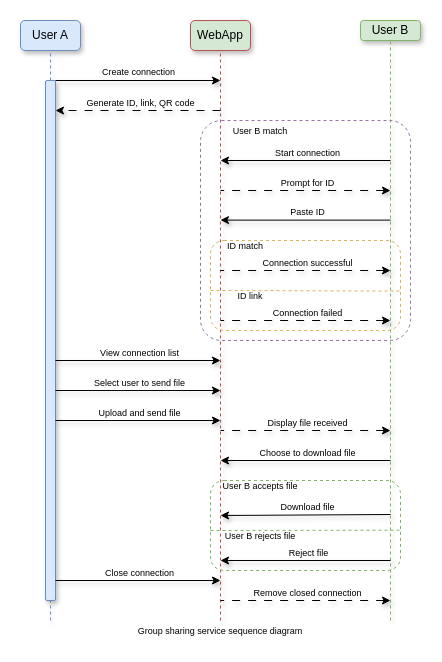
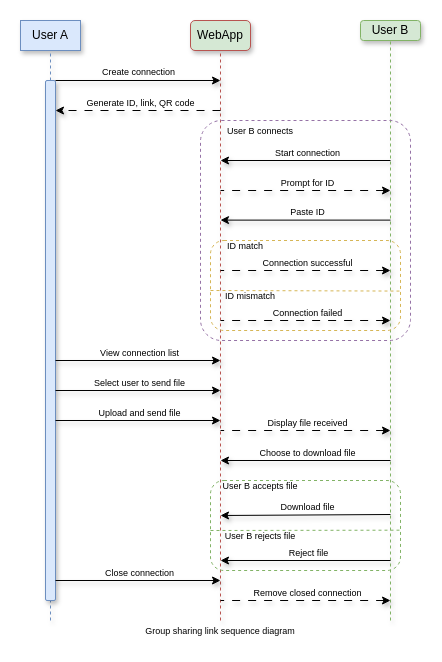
  <mxCell id="0" />
  <mxCell id="1" parent="0" />
- <mxCell id="2" value="User A" style="rounded=1;whiteSpace=wrap;html=1;fillColor=#dae8fc;strokeColor=#6c8ebf;shadow=1;" parent="1" vertex="1"><mxGeometry x="20" y="20" width="60" height="30" as="geometry" /></mxCell>
+ <mxCell id="2" value="User A" style="whiteSpace=wrap;html=1;fillColor=#dae8fc;strokeColor=#6c8ebf;shadow=1;rounded=0;" parent="1" vertex="1"><mxGeometry x="20" y="20" width="60" height="30" as="geometry" /></mxCell>
  <mxCell id="3" value="" style="endArrow=none;html=1;rounded=0;entryX=0.5;entryY=1;entryDx=0;entryDy=0;dashed=1;shadow=1;fillColor=#dae8fc;strokeColor=#6c8ebf;" parent="1" source="9" target="2" edge="1"><mxGeometry width="50" height="50" relative="1" as="geometry"><mxPoint x="50" y="620" as="sourcePoint" /><mxPoint x="50" y="370" as="targetPoint" /></mxGeometry></mxCell>
  <mxCell id="4" value="WebApp" style="rounded=1;whiteSpace=wrap;html=1;fillColor=#d5e8d4;strokeColor=#b85450;shadow=1;" parent="1" vertex="1"><mxGeometry x="190" y="20" width="60" height="30" as="geometry" /></mxCell>
  <mxCell id="5" value="" style="endArrow=none;html=1;rounded=0;entryX=0.5;entryY=1;entryDx=0;entryDy=0;dashed=1;shadow=1;fillColor=#f8cecc;strokeColor=#b85450;" parent="1" target="4" edge="1"><mxGeometry width="50" height="50" relative="1" as="geometry"><mxPoint x="220" y="620" as="sourcePoint" /><mxPoint x="220" y="370" as="targetPoint" /></mxGeometry></mxCell>
  <mxCell id="6" value="User B" style="rounded=1;whiteSpace=wrap;html=1;fillColor=#d5e8d4;strokeColor=#82b366;shadow=1;" parent="1" vertex="1"><mxGeometry x="360" y="20" width="60" height="20" as="geometry" /></mxCell>
  <mxCell id="7" value="" style="endArrow=none;html=1;rounded=0;entryX=0.5;entryY=1;entryDx=0;entryDy=0;dashed=1;shadow=1;fillColor=#d5e8d4;strokeColor=#82b366;" parent="1" target="6" edge="1"><mxGeometry width="50" height="50" relative="1" as="geometry"><mxPoint x="390" y="620" as="sourcePoint" /><mxPoint x="390" y="370" as="targetPoint" /></mxGeometry></mxCell>
  <mxCell id="8" value="" style="endArrow=none;html=1;rounded=0;entryX=0.5;entryY=1;entryDx=0;entryDy=0;dashed=1;fillColor=#dae8fc;strokeColor=#6c8ebf;shadow=1;" parent="1" target="9" edge="1"><mxGeometry width="50" height="50" relative="1" as="geometry"><mxPoint x="50" y="620" as="sourcePoint" /><mxPoint x="50" y="40" as="targetPoint" /></mxGeometry></mxCell>
  <mxCell id="9" value="" style="rounded=1;whiteSpace=wrap;html=1;arcSize=15;fillColor=#dae8fc;strokeColor=#6c8ebf;shadow=1;" parent="1" vertex="1"><mxGeometry x="45" y="80" width="10" height="520" as="geometry" /></mxCell>
  <mxCell id="10" value="" style="endArrow=classic;html=1;rounded=0;fontFamily=Helvetica;fontSize=12;fontColor=default;shadow=1;" parent="1" edge="1"><mxGeometry width="50" height="50" relative="1" as="geometry"><mxPoint x="55" y="80" as="sourcePoint" /><mxPoint x="220" y="80" as="targetPoint" /></mxGeometry></mxCell>
  <mxCell id="11" value="&lt;font style=&quot;font-size: 9px;&quot;&gt;Create connection&lt;/font&gt;" style="edgeLabel;html=1;align=center;verticalAlign=middle;resizable=0;points=[];rounded=1;strokeColor=default;fontFamily=Helvetica;fontSize=12;fontColor=default;fillColor=default;" parent="10" vertex="1" connectable="0"><mxGeometry x="-0.001" y="-2" relative="1" as="geometry"><mxPoint y="-12" as="offset" /></mxGeometry></mxCell>
  <mxCell id="12" value="" style="endArrow=classic;html=1;rounded=0;fontFamily=Helvetica;fontSize=12;fontColor=default;dashed=1;dashPattern=8 8;shadow=1;" parent="1" edge="1"><mxGeometry width="50" height="50" relative="1" as="geometry"><mxPoint x="220" y="110" as="sourcePoint" /><mxPoint x="55" y="110" as="targetPoint" /></mxGeometry></mxCell>
  <mxCell id="13" value="&lt;font style=&quot;font-size: 9px;&quot;&gt;Generate ID, link, QR code&lt;/font&gt;" style="edgeLabel;html=1;align=center;verticalAlign=middle;resizable=0;points=[];rounded=1;strokeColor=default;fontFamily=Helvetica;fontSize=12;fontColor=default;fillColor=default;" parent="12" vertex="1" connectable="0"><mxGeometry x="0.07" relative="1" as="geometry"><mxPoint x="7" y="-9" as="offset" /></mxGeometry></mxCell>
  <mxCell id="14" value="" style="rounded=1;whiteSpace=wrap;html=1;strokeColor=#9673a6;align=center;verticalAlign=middle;fontFamily=Helvetica;fontSize=12;fillColor=none;dashed=1;arcSize=10;" parent="1" vertex="1"><mxGeometry x="200" y="120" width="210" height="220" as="geometry" /></mxCell>
- <mxCell id="15" value="&lt;font style=&quot;font-size: 9px;&quot;&gt;User B match&lt;/font&gt;" style="text;html=1;align=center;verticalAlign=middle;whiteSpace=wrap;rounded=0;fontFamily=Helvetica;fontSize=12;fontColor=default;" parent="1" vertex="1"><mxGeometry x="220" y="120" width="80" height="20" as="geometry" /></mxCell>
+ <mxCell id="15" value="&lt;font style=&quot;font-size: 9px;&quot;&gt;User B connects&lt;/font&gt;" style="text;html=1;align=center;verticalAlign=middle;whiteSpace=wrap;rounded=0;fontFamily=Helvetica;fontSize=12;fontColor=default;" parent="1" vertex="1"><mxGeometry x="220" y="120" width="80" height="20" as="geometry" /></mxCell>
  <mxCell id="16" value="" style="endArrow=classic;html=1;rounded=0;fontFamily=Helvetica;fontSize=12;fontColor=default;shadow=1;" parent="1" edge="1"><mxGeometry width="50" height="50" relative="1" as="geometry"><mxPoint x="390" y="160" as="sourcePoint" /><mxPoint x="220" y="160" as="targetPoint" /></mxGeometry></mxCell>
  <mxCell id="17" value="&lt;font style=&quot;font-size: 9px;&quot;&gt;Start connection&lt;/font&gt;" style="edgeLabel;html=1;align=center;verticalAlign=middle;resizable=0;points=[];rounded=1;strokeColor=default;fontFamily=Helvetica;fontSize=12;fontColor=default;fillColor=default;" parent="16" vertex="1" connectable="0"><mxGeometry x="0.015" y="-1" relative="1" as="geometry"><mxPoint x="2" y="-8" as="offset" /></mxGeometry></mxCell>
  <mxCell id="18" value="" style="endArrow=none;html=1;rounded=0;fontFamily=Helvetica;fontSize=12;fontColor=default;exitX=0.905;exitY=0.2;exitDx=0;exitDy=0;exitPerimeter=0;shadow=1;startArrow=classic;startFill=1;endFill=0;dashed=1;dashPattern=8 8;" parent="1" edge="1"><mxGeometry width="50" height="50" relative="1" as="geometry"><mxPoint x="390" y="190" as="sourcePoint" /><mxPoint x="220" y="190" as="targetPoint" /></mxGeometry></mxCell>
  <mxCell id="19" value="&lt;font style=&quot;font-size: 9px;&quot;&gt;Prompt for ID&lt;/font&gt;" style="edgeLabel;html=1;align=center;verticalAlign=middle;resizable=0;points=[];rounded=1;strokeColor=default;fontFamily=Helvetica;fontSize=12;fontColor=default;fillColor=default;" parent="18" vertex="1" connectable="0"><mxGeometry x="0.015" y="-1" relative="1" as="geometry"><mxPoint x="2" y="-8" as="offset" /></mxGeometry></mxCell>
  <mxCell id="20" value="" style="endArrow=classic;html=1;rounded=0;fontFamily=Helvetica;fontSize=12;fontColor=default;exitX=0.905;exitY=0.2;exitDx=0;exitDy=0;exitPerimeter=0;shadow=1;" parent="1" edge="1"><mxGeometry width="50" height="50" relative="1" as="geometry"><mxPoint x="390" y="219.62" as="sourcePoint" /><mxPoint x="220" y="219.62" as="targetPoint" /></mxGeometry></mxCell>
  <mxCell id="21" value="&lt;font style=&quot;font-size: 9px;&quot;&gt;Paste ID&lt;/font&gt;" style="edgeLabel;html=1;align=center;verticalAlign=middle;resizable=0;points=[];rounded=1;strokeColor=default;fontFamily=Helvetica;fontSize=12;fontColor=default;fillColor=default;" parent="20" vertex="1" connectable="0"><mxGeometry x="0.015" y="-1" relative="1" as="geometry"><mxPoint x="2" y="-8" as="offset" /></mxGeometry></mxCell>
  <mxCell id="22" value="" style="rounded=1;whiteSpace=wrap;html=1;strokeColor=#d6b656;align=center;verticalAlign=middle;fontFamily=Helvetica;fontSize=12;fillColor=none;dashed=1;" parent="1" vertex="1"><mxGeometry x="210" y="240" width="190" height="90" as="geometry" /></mxCell>
  <mxCell id="23" value="&lt;font style=&quot;font-size: 9px;&quot;&gt;ID match&lt;/font&gt;" style="text;html=1;align=center;verticalAlign=middle;whiteSpace=wrap;rounded=0;fontFamily=Helvetica;fontSize=12;fontColor=default;" parent="1" vertex="1"><mxGeometry x="220" y="240" width="50" height="10" as="geometry" /></mxCell>
  <mxCell id="24" value="" style="endArrow=none;html=1;rounded=0;fontFamily=Helvetica;fontSize=12;fontColor=default;exitX=0.905;exitY=0.2;exitDx=0;exitDy=0;exitPerimeter=0;shadow=1;startArrow=classic;startFill=1;endFill=0;dashed=1;dashPattern=8 8;" parent="1" edge="1"><mxGeometry width="50" height="50" relative="1" as="geometry"><mxPoint x="390" y="270" as="sourcePoint" /><mxPoint x="220" y="270" as="targetPoint" /></mxGeometry></mxCell>
  <mxCell id="25" value="&lt;font style=&quot;font-size: 9px;&quot;&gt;Connection successful&lt;/font&gt;" style="edgeLabel;html=1;align=center;verticalAlign=middle;resizable=0;points=[];rounded=1;strokeColor=default;fontFamily=Helvetica;fontSize=12;fontColor=default;fillColor=default;" parent="24" vertex="1" connectable="0"><mxGeometry x="0.015" y="-1" relative="1" as="geometry"><mxPoint x="2" y="-8" as="offset" /></mxGeometry></mxCell>
  <mxCell id="26" value="" style="endArrow=none;html=1;rounded=0;fontFamily=Helvetica;fontSize=12;fontColor=default;entryX=1;entryY=0.562;entryDx=0;entryDy=0;entryPerimeter=0;dashed=1;fillColor=#fff2cc;strokeColor=#d6b656;" parent="1" target="22" edge="1"><mxGeometry width="50" height="50" relative="1" as="geometry"><mxPoint x="210" y="290" as="sourcePoint" /><mxPoint x="260" y="240" as="targetPoint" /></mxGeometry></mxCell>
- <mxCell id="27" value="&lt;font style=&quot;font-size: 9px;&quot;&gt;ID link&lt;/font&gt;" style="text;html=1;align=center;verticalAlign=middle;whiteSpace=wrap;rounded=0;fontFamily=Helvetica;fontSize=12;fontColor=default;" parent="1" vertex="1"><mxGeometry x="220" y="290" width="60" height="10" as="geometry" /></mxCell>
+ <mxCell id="27" value="&lt;font style=&quot;font-size: 9px;&quot;&gt;ID mismatch&lt;/font&gt;" style="text;html=1;align=center;verticalAlign=middle;whiteSpace=wrap;rounded=0;fontFamily=Helvetica;fontSize=12;fontColor=default;" parent="1" vertex="1"><mxGeometry x="220" y="290" width="60" height="10" as="geometry" /></mxCell>
  <mxCell id="28" value="" style="endArrow=none;html=1;rounded=0;fontFamily=Helvetica;fontSize=12;fontColor=default;exitX=0.905;exitY=0.2;exitDx=0;exitDy=0;exitPerimeter=0;shadow=1;startArrow=classic;startFill=1;endFill=0;dashed=1;dashPattern=8 8;" parent="1" edge="1"><mxGeometry width="50" height="50" relative="1" as="geometry"><mxPoint x="390" y="320" as="sourcePoint" /><mxPoint x="220" y="320" as="targetPoint" /></mxGeometry></mxCell>
  <mxCell id="29" value="&lt;font style=&quot;font-size: 9px;&quot;&gt;Connection failed&lt;/font&gt;" style="edgeLabel;html=1;align=center;verticalAlign=middle;resizable=0;points=[];rounded=1;strokeColor=default;fontFamily=Helvetica;fontSize=12;fontColor=default;fillColor=default;" parent="28" vertex="1" connectable="0"><mxGeometry x="0.015" y="-1" relative="1" as="geometry"><mxPoint x="2" y="-8" as="offset" /></mxGeometry></mxCell>
  <mxCell id="30" value="" style="endArrow=none;html=1;rounded=0;fontFamily=Helvetica;fontSize=12;fontColor=default;shadow=1;startArrow=classic;startFill=1;endFill=0;" parent="1" edge="1"><mxGeometry width="50" height="50" relative="1" as="geometry"><mxPoint x="220" y="360" as="sourcePoint" /><mxPoint x="55" y="360" as="targetPoint" /></mxGeometry></mxCell>
  <mxCell id="31" value="&lt;font style=&quot;font-size: 9px;&quot;&gt;View connection list&lt;/font&gt;" style="edgeLabel;html=1;align=center;verticalAlign=middle;resizable=0;points=[];rounded=1;strokeColor=default;fontFamily=Helvetica;fontSize=12;fontColor=default;fillColor=default;" parent="30" vertex="1" connectable="0"><mxGeometry x="0.015" y="-1" relative="1" as="geometry"><mxPoint x="2" y="-8" as="offset" /></mxGeometry></mxCell>
  <mxCell id="32" value="" style="endArrow=none;html=1;rounded=0;fontFamily=Helvetica;fontSize=12;fontColor=default;shadow=1;startArrow=classic;startFill=1;endFill=0;" parent="1" edge="1"><mxGeometry width="50" height="50" relative="1" as="geometry"><mxPoint x="220" y="390" as="sourcePoint" /><mxPoint x="55" y="390" as="targetPoint" /></mxGeometry></mxCell>
  <mxCell id="33" value="&lt;font style=&quot;font-size: 9px;&quot;&gt;Select user to send file&lt;/font&gt;" style="edgeLabel;html=1;align=center;verticalAlign=middle;resizable=0;points=[];rounded=1;strokeColor=default;fontFamily=Helvetica;fontSize=12;fontColor=default;fillColor=default;" parent="32" vertex="1" connectable="0"><mxGeometry x="0.015" y="-1" relative="1" as="geometry"><mxPoint x="2" y="-8" as="offset" /></mxGeometry></mxCell>
  <mxCell id="34" value="" style="endArrow=none;html=1;rounded=0;fontFamily=Helvetica;fontSize=12;fontColor=default;shadow=1;startArrow=classic;startFill=1;endFill=0;" parent="1" edge="1"><mxGeometry width="50" height="50" relative="1" as="geometry"><mxPoint x="220" y="420" as="sourcePoint" /><mxPoint x="55" y="420" as="targetPoint" /></mxGeometry></mxCell>
  <mxCell id="35" value="&lt;font style=&quot;font-size: 9px;&quot;&gt;Upload and send file&lt;/font&gt;" style="edgeLabel;html=1;align=center;verticalAlign=middle;resizable=0;points=[];rounded=1;strokeColor=default;fontFamily=Helvetica;fontSize=12;fontColor=default;fillColor=default;" parent="34" vertex="1" connectable="0"><mxGeometry x="0.015" y="-1" relative="1" as="geometry"><mxPoint x="2" y="-8" as="offset" /></mxGeometry></mxCell>
  <mxCell id="36" value="" style="endArrow=none;html=1;rounded=0;fontFamily=Helvetica;fontSize=12;fontColor=default;exitX=0.905;exitY=0.2;exitDx=0;exitDy=0;exitPerimeter=0;shadow=1;startArrow=classic;startFill=1;endFill=0;dashed=1;dashPattern=8 8;" parent="1" edge="1"><mxGeometry width="50" height="50" relative="1" as="geometry"><mxPoint x="390" y="430" as="sourcePoint" /><mxPoint x="220" y="430" as="targetPoint" /></mxGeometry></mxCell>
  <mxCell id="37" value="&lt;font style=&quot;font-size: 9px;&quot;&gt;Display file received&lt;/font&gt;" style="edgeLabel;html=1;align=center;verticalAlign=middle;resizable=0;points=[];rounded=1;strokeColor=default;fontFamily=Helvetica;fontSize=12;fontColor=default;fillColor=default;" parent="36" vertex="1" connectable="0"><mxGeometry x="0.015" y="-1" relative="1" as="geometry"><mxPoint x="2" y="-8" as="offset" /></mxGeometry></mxCell>
  <mxCell id="38" value="" style="endArrow=classic;html=1;rounded=0;fontFamily=Helvetica;fontSize=12;fontColor=default;exitX=0.905;exitY=0.2;exitDx=0;exitDy=0;exitPerimeter=0;shadow=1;" parent="1" edge="1"><mxGeometry width="50" height="50" relative="1" as="geometry"><mxPoint x="390" y="460" as="sourcePoint" /><mxPoint x="220" y="460" as="targetPoint" /></mxGeometry></mxCell>
  <mxCell id="39" value="&lt;font style=&quot;font-size: 9px;&quot;&gt;Choose to download file&lt;/font&gt;" style="edgeLabel;html=1;align=center;verticalAlign=middle;resizable=0;points=[];rounded=1;strokeColor=default;fontFamily=Helvetica;fontSize=12;fontColor=default;fillColor=default;" parent="38" vertex="1" connectable="0"><mxGeometry x="0.015" y="-1" relative="1" as="geometry"><mxPoint x="2" y="-8" as="offset" /></mxGeometry></mxCell>
  <mxCell id="40" value="" style="rounded=1;whiteSpace=wrap;html=1;strokeColor=#82b366;align=center;verticalAlign=middle;fontFamily=Helvetica;fontSize=12;fillColor=none;dashed=1;" parent="1" vertex="1"><mxGeometry x="210" y="480" width="190" height="90" as="geometry" /></mxCell>
  <mxCell id="41" value="" style="endArrow=classic;html=1;rounded=0;fontFamily=Helvetica;fontSize=12;fontColor=default;shadow=1;" parent="1" edge="1"><mxGeometry width="50" height="50" relative="1" as="geometry"><mxPoint x="390" y="514" as="sourcePoint" /><mxPoint x="220" y="515" as="targetPoint" /></mxGeometry></mxCell>
  <mxCell id="42" value="&lt;font style=&quot;font-size: 9px;&quot;&gt;Download file&lt;/font&gt;" style="edgeLabel;html=1;align=center;verticalAlign=middle;resizable=0;points=[];rounded=1;strokeColor=default;fontFamily=Helvetica;fontSize=12;fontColor=default;fillColor=default;" parent="41" vertex="1" connectable="0"><mxGeometry x="0.005" y="-4" relative="1" as="geometry"><mxPoint x="2" y="-5" as="offset" /></mxGeometry></mxCell>
  <mxCell id="43" value="&lt;font style=&quot;font-size: 9px;&quot;&gt;User B accepts file&lt;/font&gt;" style="text;html=1;align=center;verticalAlign=middle;whiteSpace=wrap;rounded=0;fontFamily=Helvetica;fontSize=12;fontColor=default;" parent="1" vertex="1"><mxGeometry x="220" y="480" width="80" height="10" as="geometry" /></mxCell>
  <mxCell id="44" value="" style="endArrow=none;html=1;rounded=0;fontFamily=Helvetica;fontSize=12;fontColor=default;entryX=0.999;entryY=0.552;entryDx=0;entryDy=0;entryPerimeter=0;dashed=1;fillColor=#d5e8d4;strokeColor=#82b366;" parent="1" target="40" edge="1"><mxGeometry width="50" height="50" relative="1" as="geometry"><mxPoint x="210" y="530" as="sourcePoint" /><mxPoint x="260" y="480" as="targetPoint" /></mxGeometry></mxCell>
  <mxCell id="45" value="&lt;font style=&quot;font-size: 9px;&quot;&gt;User B rejects file&lt;/font&gt;" style="text;html=1;align=center;verticalAlign=middle;whiteSpace=wrap;rounded=0;fontFamily=Helvetica;fontSize=12;fontColor=default;" parent="1" vertex="1"><mxGeometry x="220" y="530" width="80" height="10" as="geometry" /></mxCell>
  <mxCell id="46" value="" style="endArrow=classic;html=1;rounded=0;fontFamily=Helvetica;fontSize=12;fontColor=default;exitX=0.947;exitY=0.292;exitDx=0;exitDy=0;exitPerimeter=0;shadow=1;" parent="1" edge="1"><mxGeometry width="50" height="50" relative="1" as="geometry"><mxPoint x="390" y="560" as="sourcePoint" /><mxPoint x="220" y="560" as="targetPoint" /></mxGeometry></mxCell>
  <mxCell id="47" value="&lt;font style=&quot;font-size: 9px;&quot;&gt;Reject file&lt;/font&gt;" style="edgeLabel;html=1;align=center;verticalAlign=middle;resizable=0;points=[];rounded=1;strokeColor=default;fontFamily=Helvetica;fontSize=12;fontColor=default;fillColor=default;" parent="46" vertex="1" connectable="0"><mxGeometry x="0.005" y="-4" relative="1" as="geometry"><mxPoint x="2" y="-5" as="offset" /></mxGeometry></mxCell>
- <mxCell id="48" value="&lt;font style=&quot;font-size: 9px;&quot;&gt;Group sharing service sequence diagram&lt;/font&gt;" style="text;html=1;align=center;verticalAlign=middle;whiteSpace=wrap;rounded=0;fontFamily=Helvetica;fontSize=12;fontColor=default;" parent="1" vertex="1"><mxGeometry x="125" y="620" width="190" height="20" as="geometry" /></mxCell>
+ <mxCell id="48" value="&lt;font style=&quot;font-size: 9px;&quot;&gt;Group sharing link sequence diagram&lt;/font&gt;" style="text;html=1;align=center;verticalAlign=middle;whiteSpace=wrap;rounded=0;fontFamily=Helvetica;fontSize=12;fontColor=default;" parent="1" vertex="1"><mxGeometry x="125" y="620" width="190" height="20" as="geometry" /></mxCell>
  <mxCell id="49" value="" style="endArrow=none;html=1;rounded=0;fontFamily=Helvetica;fontSize=12;fontColor=default;shadow=1;startArrow=classic;startFill=1;endFill=0;" parent="1" edge="1"><mxGeometry width="50" height="50" relative="1" as="geometry"><mxPoint x="220" y="580" as="sourcePoint" /><mxPoint x="55" y="580" as="targetPoint" /></mxGeometry></mxCell>
  <mxCell id="50" value="&lt;font style=&quot;font-size: 9px;&quot;&gt;Close connection&lt;/font&gt;" style="edgeLabel;html=1;align=center;verticalAlign=middle;resizable=0;points=[];rounded=1;strokeColor=default;fontFamily=Helvetica;fontSize=12;fontColor=default;fillColor=default;" parent="49" vertex="1" connectable="0"><mxGeometry x="0.015" y="-1" relative="1" as="geometry"><mxPoint x="2" y="-8" as="offset" /></mxGeometry></mxCell>
  <mxCell id="51" value="" style="endArrow=none;html=1;rounded=0;fontFamily=Helvetica;fontSize=12;fontColor=default;exitX=0.905;exitY=0.2;exitDx=0;exitDy=0;exitPerimeter=0;shadow=1;startArrow=classic;startFill=1;endFill=0;dashed=1;dashPattern=8 8;" parent="1" edge="1"><mxGeometry width="50" height="50" relative="1" as="geometry"><mxPoint x="390" y="600" as="sourcePoint" /><mxPoint x="220" y="600" as="targetPoint" /></mxGeometry></mxCell>
  <mxCell id="52" value="&lt;font style=&quot;font-size: 9px;&quot;&gt;Remove closed connection&lt;/font&gt;" style="edgeLabel;html=1;align=center;verticalAlign=middle;resizable=0;points=[];rounded=1;strokeColor=default;fontFamily=Helvetica;fontSize=12;fontColor=default;fillColor=default;" parent="51" vertex="1" connectable="0"><mxGeometry x="0.015" y="-1" relative="1" as="geometry"><mxPoint x="2" y="-8" as="offset" /></mxGeometry></mxCell>
